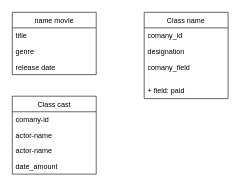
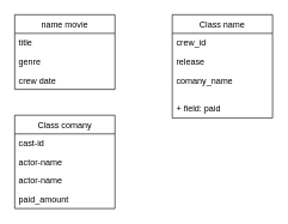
  <mxCell id="0" />
  <mxCell id="1" parent="0" />
  <mxCell id="2" value="name movie" style="swimlane;fontStyle=0;childLayout=stackLayout;horizontal=1;startSize=26;fillColor=none;horizontalStack=0;resizeParent=1;resizeParentMax=0;resizeLast=0;collapsible=1;marginBottom=0;" vertex="1" parent="1"><mxGeometry x="20" y="20" width="140" height="104" as="geometry" /></mxCell>
  <mxCell id="3" value="title" style="text;strokeColor=none;fillColor=none;align=left;verticalAlign=top;spacingLeft=4;spacingRight=4;overflow=hidden;rotatable=0;points=[[0,0.5],[1,0.5]];portConstraint=eastwest;" vertex="1" parent="2"><mxGeometry y="26" width="140" height="26" as="geometry" /></mxCell>
  <mxCell id="4" value="genre" style="text;strokeColor=none;fillColor=none;align=left;verticalAlign=top;spacingLeft=4;spacingRight=4;overflow=hidden;rotatable=0;points=[[0,0.5],[1,0.5]];portConstraint=eastwest;" vertex="1" parent="2"><mxGeometry y="52" width="140" height="26" as="geometry" /></mxCell>
- <mxCell id="5" value="release date" style="text;strokeColor=none;fillColor=none;align=left;verticalAlign=top;spacingLeft=4;spacingRight=4;overflow=hidden;rotatable=0;points=[[0,0.5],[1,0.5]];portConstraint=eastwest;" vertex="1" parent="2"><mxGeometry y="78" width="140" height="26" as="geometry" /></mxCell>
- <mxCell id="6" value="Class cast" style="swimlane;fontStyle=0;childLayout=stackLayout;horizontal=1;startSize=26;fillColor=none;horizontalStack=0;resizeParent=1;resizeParentMax=0;resizeLast=0;collapsible=1;marginBottom=0;" vertex="1" parent="1"><mxGeometry x="20" y="160" width="140" height="130" as="geometry" /></mxCell>
- <mxCell id="7" value="comany-id" style="text;strokeColor=none;fillColor=none;align=left;verticalAlign=top;spacingLeft=4;spacingRight=4;overflow=hidden;rotatable=0;points=[[0,0.5],[1,0.5]];portConstraint=eastwest;" vertex="1" parent="6"><mxGeometry y="26" width="140" height="26" as="geometry" /></mxCell>
+ <mxCell id="5" value="crew date" style="text;strokeColor=none;fillColor=none;align=left;verticalAlign=top;spacingLeft=4;spacingRight=4;overflow=hidden;rotatable=0;points=[[0,0.5],[1,0.5]];portConstraint=eastwest;" vertex="1" parent="2"><mxGeometry y="78" width="140" height="26" as="geometry" /></mxCell>
+ <mxCell id="6" value="Class comany" style="swimlane;fontStyle=0;childLayout=stackLayout;horizontal=1;startSize=26;fillColor=none;horizontalStack=0;resizeParent=1;resizeParentMax=0;resizeLast=0;collapsible=1;marginBottom=0;" vertex="1" parent="1"><mxGeometry x="20" y="160" width="140" height="130" as="geometry" /></mxCell>
+ <mxCell id="7" value="cast-id" style="text;strokeColor=none;fillColor=none;align=left;verticalAlign=top;spacingLeft=4;spacingRight=4;overflow=hidden;rotatable=0;points=[[0,0.5],[1,0.5]];portConstraint=eastwest;" vertex="1" parent="6"><mxGeometry y="26" width="140" height="26" as="geometry" /></mxCell>
  <mxCell id="8" value="actor-name" style="text;strokeColor=none;fillColor=none;align=left;verticalAlign=top;spacingLeft=4;spacingRight=4;overflow=hidden;rotatable=0;points=[[0,0.5],[1,0.5]];portConstraint=eastwest;" vertex="1" parent="6"><mxGeometry y="52" width="140" height="26" as="geometry" /></mxCell>
  <mxCell id="9" value="actor-name" style="text;strokeColor=none;fillColor=none;align=left;verticalAlign=top;spacingLeft=4;spacingRight=4;overflow=hidden;rotatable=0;points=[[0,0.5],[1,0.5]];portConstraint=eastwest;" vertex="1" parent="6"><mxGeometry y="78" width="140" height="26" as="geometry" /></mxCell>
- <mxCell id="10" value="date_amount" style="text;strokeColor=none;fillColor=none;align=left;verticalAlign=top;spacingLeft=4;spacingRight=4;overflow=hidden;rotatable=0;points=[[0,0.5],[1,0.5]];portConstraint=eastwest;" vertex="1" parent="6"><mxGeometry y="104" width="140" height="26" as="geometry" /></mxCell>
+ <mxCell id="10" value="paid_amount" style="text;strokeColor=none;fillColor=none;align=left;verticalAlign=top;spacingLeft=4;spacingRight=4;overflow=hidden;rotatable=0;points=[[0,0.5],[1,0.5]];portConstraint=eastwest;" vertex="1" parent="6"><mxGeometry y="104" width="140" height="26" as="geometry" /></mxCell>
  <mxCell id="11" value="Class name" style="swimlane;fontStyle=0;childLayout=stackLayout;horizontal=1;startSize=26;fillColor=none;horizontalStack=0;resizeParent=1;resizeParentMax=0;resizeLast=0;collapsible=1;marginBottom=0;" vertex="1" parent="1"><mxGeometry x="240" y="20" width="140" height="144" as="geometry" /></mxCell>
- <mxCell id="12" value="comany_id" style="text;strokeColor=none;fillColor=none;align=left;verticalAlign=top;spacingLeft=4;spacingRight=4;overflow=hidden;rotatable=0;points=[[0,0.5],[1,0.5]];portConstraint=eastwest;" vertex="1" parent="11"><mxGeometry y="26" width="140" height="26" as="geometry" /></mxCell>
- <mxCell id="13" value="designation" style="text;strokeColor=none;fillColor=none;align=left;verticalAlign=top;spacingLeft=4;spacingRight=4;overflow=hidden;rotatable=0;points=[[0,0.5],[1,0.5]];portConstraint=eastwest;" vertex="1" parent="11"><mxGeometry y="52" width="140" height="26" as="geometry" /></mxCell>
- <mxCell id="14" value="comany_field" style="text;strokeColor=none;fillColor=none;align=left;verticalAlign=top;spacingLeft=4;spacingRight=4;overflow=hidden;rotatable=0;points=[[0,0.5],[1,0.5]];portConstraint=eastwest;" vertex="1" parent="11"><mxGeometry y="78" width="140" height="40" as="geometry" /></mxCell>
+ <mxCell id="12" value="crew_id" style="text;strokeColor=none;fillColor=none;align=left;verticalAlign=top;spacingLeft=4;spacingRight=4;overflow=hidden;rotatable=0;points=[[0,0.5],[1,0.5]];portConstraint=eastwest;" vertex="1" parent="11"><mxGeometry y="26" width="140" height="26" as="geometry" /></mxCell>
+ <mxCell id="13" value="release" style="text;strokeColor=none;fillColor=none;align=left;verticalAlign=top;spacingLeft=4;spacingRight=4;overflow=hidden;rotatable=0;points=[[0,0.5],[1,0.5]];portConstraint=eastwest;" vertex="1" parent="11"><mxGeometry y="52" width="140" height="26" as="geometry" /></mxCell>
+ <mxCell id="14" value="comany_name" style="text;strokeColor=none;fillColor=none;align=left;verticalAlign=top;spacingLeft=4;spacingRight=4;overflow=hidden;rotatable=0;points=[[0,0.5],[1,0.5]];portConstraint=eastwest;" vertex="1" parent="11"><mxGeometry y="78" width="140" height="40" as="geometry" /></mxCell>
  <mxCell id="15" value="+ field: paid" style="text;strokeColor=none;fillColor=none;align=left;verticalAlign=top;spacingLeft=4;spacingRight=4;overflow=hidden;rotatable=0;points=[[0,0.5],[1,0.5]];portConstraint=eastwest;" vertex="1" parent="11"><mxGeometry y="118" width="140" height="26" as="geometry" /></mxCell>
